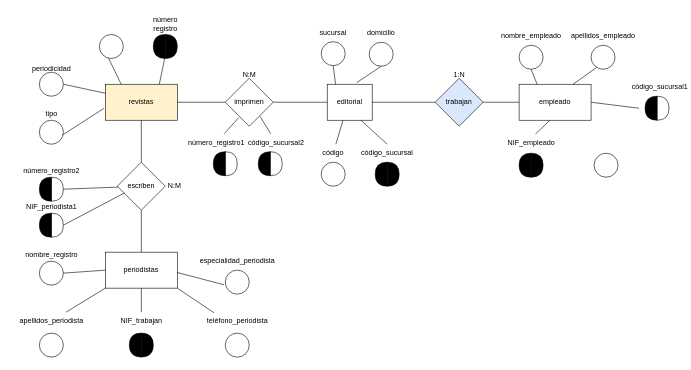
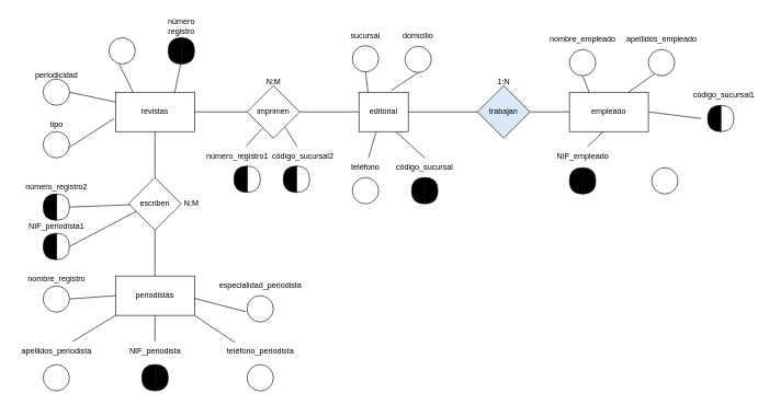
  <mxCell id="0" />
  <mxCell id="1" parent="0" />
  <mxCell id="2" value="empleado" style="rounded=0;whiteSpace=wrap;html=1;" vertex="1" parent="1"><mxGeometry x="865" y="140" width="120" height="60" as="geometry" /></mxCell>
  <mxCell id="3" value="editorial" style="rounded=0;whiteSpace=wrap;html=1;" vertex="1" parent="1"><mxGeometry x="545" y="140" width="75" height="60" as="geometry" /></mxCell>
- <mxCell id="4" value="revistas" style="rounded=0;whiteSpace=wrap;html=1;fillColor=#fff2cc;" vertex="1" parent="1"><mxGeometry x="175" y="140" width="120" height="60" as="geometry" /></mxCell>
+ <mxCell id="4" value="revistas" style="rounded=0;whiteSpace=wrap;html=1;" vertex="1" parent="1"><mxGeometry x="175" y="140" width="120" height="60" as="geometry" /></mxCell>
  <mxCell id="5" value="periodistas" style="rounded=0;whiteSpace=wrap;html=1;" vertex="1" parent="1"><mxGeometry x="175" y="420" width="120" height="60" as="geometry" /></mxCell>
  <mxCell id="6" value="1:N" style="text;html=1;align=center;verticalAlign=middle;resizable=0;points=[];autosize=1;strokeColor=none;fillColor=none;" vertex="1" parent="1"><mxGeometry x="745" y="110" width="40" height="30" as="geometry" /></mxCell>
  <mxCell id="7" value="trabajan" style="rhombus;whiteSpace=wrap;html=1;fillColor=#dae8fc;" vertex="1" parent="1"><mxGeometry x="725" y="130" width="80" height="80" as="geometry" /></mxCell>
  <mxCell id="8" value="imprimen" style="rhombus;whiteSpace=wrap;html=1;" vertex="1" parent="1"><mxGeometry x="375" y="130" width="80" height="80" as="geometry" /></mxCell>
  <mxCell id="9" value="escriben" style="rhombus;whiteSpace=wrap;html=1;" vertex="1" parent="1"><mxGeometry x="195" y="270" width="80" height="80" as="geometry" /></mxCell>
  <mxCell id="10" value="N:M" style="text;html=1;align=center;verticalAlign=middle;resizable=0;points=[];autosize=1;strokeColor=none;fillColor=none;" vertex="1" parent="1"><mxGeometry x="390" y="110" width="50" height="30" as="geometry" /></mxCell>
  <mxCell id="11" value="N:M" style="text;html=1;align=center;verticalAlign=middle;resizable=0;points=[];autosize=1;strokeColor=none;fillColor=none;" vertex="1" parent="1"><mxGeometry x="265" y="295" width="50" height="30" as="geometry" /></mxCell>
  <mxCell id="12" value="" style="endArrow=none;html=1;rounded=0;entryX=0;entryY=0.5;entryDx=0;entryDy=0;exitX=1;exitY=0.5;exitDx=0;exitDy=0;" edge="1" parent="1" source="7" target="2"><mxGeometry width="50" height="50" relative="1" as="geometry"><mxPoint x="635" y="250" as="sourcePoint" /><mxPoint x="685" y="200" as="targetPoint" /></mxGeometry></mxCell>
  <mxCell id="13" value="" style="endArrow=none;html=1;rounded=0;entryX=0;entryY=0.5;entryDx=0;entryDy=0;exitX=1;exitY=0.5;exitDx=0;exitDy=0;" edge="1" parent="1" source="3" target="7"><mxGeometry width="50" height="50" relative="1" as="geometry"><mxPoint x="635" y="250" as="sourcePoint" /><mxPoint x="685" y="200" as="targetPoint" /></mxGeometry></mxCell>
  <mxCell id="14" value="" style="endArrow=none;html=1;rounded=0;entryX=0;entryY=0.5;entryDx=0;entryDy=0;exitX=1;exitY=0.5;exitDx=0;exitDy=0;" edge="1" parent="1" source="8" target="3"><mxGeometry width="50" height="50" relative="1" as="geometry"><mxPoint x="635" y="250" as="sourcePoint" /><mxPoint x="685" y="200" as="targetPoint" /></mxGeometry></mxCell>
  <mxCell id="15" value="" style="endArrow=none;html=1;rounded=0;entryX=0;entryY=0.5;entryDx=0;entryDy=0;exitX=1;exitY=0.5;exitDx=0;exitDy=0;" edge="1" parent="1" source="4" target="8"><mxGeometry width="50" height="50" relative="1" as="geometry"><mxPoint x="635" y="250" as="sourcePoint" /><mxPoint x="685" y="200" as="targetPoint" /></mxGeometry></mxCell>
  <mxCell id="16" value="" style="endArrow=none;html=1;rounded=0;exitX=0.5;exitY=0;exitDx=0;exitDy=0;entryX=0.5;entryY=1;entryDx=0;entryDy=0;" edge="1" parent="1" source="9" target="4"><mxGeometry width="50" height="50" relative="1" as="geometry"><mxPoint x="635" y="250" as="sourcePoint" /><mxPoint x="685" y="200" as="targetPoint" /></mxGeometry></mxCell>
  <mxCell id="17" value="" style="endArrow=none;html=1;rounded=0;entryX=0.5;entryY=0;entryDx=0;entryDy=0;exitX=0.5;exitY=1;exitDx=0;exitDy=0;" edge="1" parent="1" source="9" target="5"><mxGeometry width="50" height="50" relative="1" as="geometry"><mxPoint x="635" y="250" as="sourcePoint" /><mxPoint x="685" y="200" as="targetPoint" /></mxGeometry></mxCell>
  <mxCell id="18" value="sucursal" style="text;html=1;strokeColor=none;fillColor=none;align=center;verticalAlign=middle;whiteSpace=wrap;rounded=0;" vertex="1" parent="1"><mxGeometry x="525" y="40" width="60" height="30" as="geometry" /></mxCell>
  <mxCell id="19" value="domicilio" style="text;html=1;strokeColor=none;fillColor=none;align=center;verticalAlign=middle;whiteSpace=wrap;rounded=0;" vertex="1" parent="1"><mxGeometry x="605" y="40" width="60" height="30" as="geometry" /></mxCell>
- <mxCell id="20" value="código" style="text;html=1;strokeColor=none;fillColor=none;align=center;verticalAlign=middle;whiteSpace=wrap;rounded=0;" vertex="1" parent="1"><mxGeometry x="525" y="240" width="60" height="30" as="geometry" /></mxCell>
+ <mxCell id="20" value="teléfono" style="text;html=1;strokeColor=none;fillColor=none;align=center;verticalAlign=middle;whiteSpace=wrap;rounded=0;" vertex="1" parent="1"><mxGeometry x="525" y="240" width="60" height="30" as="geometry" /></mxCell>
  <mxCell id="21" value="código_sucursal" style="text;html=1;strokeColor=none;fillColor=none;align=center;verticalAlign=middle;whiteSpace=wrap;rounded=0;" vertex="1" parent="1"><mxGeometry x="615" y="240" width="60" height="30" as="geometry" /></mxCell>
  <mxCell id="22" value="nombre_empleado" style="text;html=1;align=center;verticalAlign=middle;resizable=0;points=[];autosize=1;strokeColor=none;fillColor=none;" vertex="1" parent="1"><mxGeometry x="825" y="45" width="120" height="30" as="geometry" /></mxCell>
  <mxCell id="23" value="apellidos_empleado" style="text;html=1;align=center;verticalAlign=middle;resizable=0;points=[];autosize=1;strokeColor=none;fillColor=none;" vertex="1" parent="1"><mxGeometry x="940" y="45" width="130" height="30" as="geometry" /></mxCell>
  <mxCell id="24" value="NIF_empleado" style="text;html=1;align=center;verticalAlign=middle;resizable=0;points=[];autosize=1;strokeColor=none;fillColor=none;" vertex="1" parent="1"><mxGeometry x="835" y="222.5" width="100" height="30" as="geometry" /></mxCell>
  <mxCell id="25" value="número&lt;br&gt;registro" style="text;html=1;align=center;verticalAlign=middle;resizable=0;points=[];autosize=1;strokeColor=none;fillColor=none;" vertex="1" parent="1"><mxGeometry x="245" y="20" width="60" height="40" as="geometry" /></mxCell>
  <mxCell id="26" value="periodicidad" style="text;html=1;align=center;verticalAlign=middle;resizable=0;points=[];autosize=1;strokeColor=none;fillColor=none;" vertex="1" parent="1"><mxGeometry x="40" y="99" width="90" height="30" as="geometry" /></mxCell>
  <mxCell id="27" value="tipo" style="text;html=1;align=center;verticalAlign=middle;resizable=0;points=[];autosize=1;strokeColor=none;fillColor=none;" vertex="1" parent="1"><mxGeometry x="65" y="175" width="40" height="30" as="geometry" /></mxCell>
  <mxCell id="28" value="nombre_registro" style="text;html=1;align=center;verticalAlign=middle;resizable=0;points=[];autosize=1;strokeColor=none;fillColor=none;" vertex="1" parent="1"><mxGeometry x="25" y="410" width="120" height="30" as="geometry" /></mxCell>
  <mxCell id="29" value="apellidos_periodista" style="text;html=1;align=center;verticalAlign=middle;resizable=0;points=[];autosize=1;strokeColor=none;fillColor=none;" vertex="1" parent="1"><mxGeometry x="20" y="520" width="130" height="30" as="geometry" /></mxCell>
- <mxCell id="30" value="NIF_trabajan" style="text;html=1;align=center;verticalAlign=middle;resizable=0;points=[];autosize=1;strokeColor=none;fillColor=none;" vertex="1" parent="1"><mxGeometry x="185" y="520" width="100" height="30" as="geometry" /></mxCell>
+ <mxCell id="30" value="NIF_periodista" style="text;html=1;align=center;verticalAlign=middle;resizable=0;points=[];autosize=1;strokeColor=none;fillColor=none;" vertex="1" parent="1"><mxGeometry x="185" y="520" width="100" height="30" as="geometry" /></mxCell>
  <mxCell id="31" value="teléfono_periodista" style="text;html=1;align=center;verticalAlign=middle;resizable=0;points=[];autosize=1;strokeColor=none;fillColor=none;" vertex="1" parent="1"><mxGeometry x="335" y="520" width="120" height="30" as="geometry" /></mxCell>
  <mxCell id="32" value="especialidad_periodista" style="text;html=1;align=center;verticalAlign=middle;resizable=0;points=[];autosize=1;strokeColor=none;fillColor=none;" vertex="1" parent="1"><mxGeometry x="320" y="420" width="150" height="30" as="geometry" /></mxCell>
  <mxCell id="33" value="" style="group" vertex="1" connectable="0" parent="1"><mxGeometry x="865" y="255" width="40" height="40" as="geometry" /></mxCell>
  <mxCell id="34" value="" style="shape=or;whiteSpace=wrap;html=1;fillColor=#000000;gradientColor=none;gradientDirection=east;" vertex="1" parent="33"><mxGeometry x="20" width="20" height="40" as="geometry" /></mxCell>
  <mxCell id="35" value="" style="shape=or;whiteSpace=wrap;html=1;fillColor=#000000;gradientColor=none;gradientDirection=east;rotation=-180;" vertex="1" parent="33"><mxGeometry width="20" height="40" as="geometry" /></mxCell>
  <mxCell id="36" value="" style="group" vertex="1" connectable="0" parent="1"><mxGeometry x="625" y="270" width="40" height="40" as="geometry" /></mxCell>
  <mxCell id="37" value="" style="shape=or;whiteSpace=wrap;html=1;fillColor=#000000;gradientColor=none;gradientDirection=east;" vertex="1" parent="36"><mxGeometry x="20" width="20" height="40" as="geometry" /></mxCell>
  <mxCell id="38" value="" style="shape=or;whiteSpace=wrap;html=1;fillColor=#000000;gradientColor=none;gradientDirection=east;rotation=-180;" vertex="1" parent="36"><mxGeometry width="20" height="40" as="geometry" /></mxCell>
  <mxCell id="39" value="" style="group" vertex="1" connectable="0" parent="1"><mxGeometry x="255" y="57" width="40" height="40" as="geometry" /></mxCell>
  <mxCell id="40" value="" style="shape=or;whiteSpace=wrap;html=1;fillColor=#000000;gradientColor=none;gradientDirection=east;" vertex="1" parent="39"><mxGeometry x="20" width="20" height="40" as="geometry" /></mxCell>
  <mxCell id="41" value="" style="shape=or;whiteSpace=wrap;html=1;fillColor=#000000;gradientColor=none;gradientDirection=east;rotation=-180;" vertex="1" parent="39"><mxGeometry width="20" height="40" as="geometry" /></mxCell>
  <mxCell id="42" value="" style="ellipse;whiteSpace=wrap;html=1;aspect=fixed;fillColor=#FFFFFF;gradientColor=none;gradientDirection=east;" vertex="1" parent="1"><mxGeometry x="865" y="75" width="40" height="40" as="geometry" /></mxCell>
  <mxCell id="43" value="" style="ellipse;whiteSpace=wrap;html=1;aspect=fixed;fillColor=#FFFFFF;gradientColor=none;gradientDirection=east;" vertex="1" parent="1"><mxGeometry x="985" y="75" width="40" height="40" as="geometry" /></mxCell>
  <mxCell id="44" value="" style="ellipse;whiteSpace=wrap;html=1;aspect=fixed;fillColor=#FFFFFF;gradientColor=none;gradientDirection=east;" vertex="1" parent="1"><mxGeometry x="990" y="255" width="40" height="40" as="geometry" /></mxCell>
  <mxCell id="45" value="" style="group" vertex="1" connectable="0" parent="1"><mxGeometry x="1075" y="160" width="40" height="40" as="geometry" /></mxCell>
  <mxCell id="46" value="" style="shape=or;whiteSpace=wrap;html=1;fillColor=default;gradientColor=none;gradientDirection=east;" vertex="1" parent="45"><mxGeometry x="20" width="20" height="40" as="geometry" /></mxCell>
  <mxCell id="47" value="" style="shape=or;whiteSpace=wrap;html=1;fillColor=#000000;gradientColor=none;gradientDirection=east;rotation=-180;" vertex="1" parent="45"><mxGeometry width="20" height="40" as="geometry" /></mxCell>
  <mxCell id="48" value="código_sucursal1" style="text;html=1;strokeColor=none;fillColor=none;align=center;verticalAlign=middle;whiteSpace=wrap;rounded=0;" vertex="1" parent="1"><mxGeometry x="1070" y="130" width="60" height="30" as="geometry" /></mxCell>
  <mxCell id="49" value="" style="ellipse;whiteSpace=wrap;html=1;aspect=fixed;fillColor=#FFFFFF;gradientColor=none;gradientDirection=east;" vertex="1" parent="1"><mxGeometry x="535" y="69" width="40" height="40" as="geometry" /></mxCell>
  <mxCell id="50" value="" style="ellipse;whiteSpace=wrap;html=1;aspect=fixed;fillColor=#FFFFFF;gradientColor=none;gradientDirection=east;" vertex="1" parent="1"><mxGeometry x="615" y="70" width="40" height="40" as="geometry" /></mxCell>
  <mxCell id="51" value="" style="ellipse;whiteSpace=wrap;html=1;aspect=fixed;fillColor=#FFFFFF;gradientColor=none;gradientDirection=east;" vertex="1" parent="1"><mxGeometry x="535" y="270" width="40" height="40" as="geometry" /></mxCell>
  <mxCell id="52" value="" style="ellipse;whiteSpace=wrap;html=1;aspect=fixed;fillColor=#FFFFFF;gradientColor=none;gradientDirection=east;" vertex="1" parent="1"><mxGeometry x="165" y="57" width="40" height="40" as="geometry" /></mxCell>
  <mxCell id="53" value="" style="ellipse;whiteSpace=wrap;html=1;aspect=fixed;fillColor=#FFFFFF;gradientColor=none;gradientDirection=east;" vertex="1" parent="1"><mxGeometry x="65" y="120" width="40" height="40" as="geometry" /></mxCell>
  <mxCell id="54" value="" style="ellipse;whiteSpace=wrap;html=1;aspect=fixed;fillColor=#FFFFFF;gradientColor=none;gradientDirection=east;" vertex="1" parent="1"><mxGeometry x="65" y="200" width="40" height="40" as="geometry" /></mxCell>
  <mxCell id="55" value="" style="group" vertex="1" connectable="0" parent="1"><mxGeometry x="355" y="235" width="70" height="40" as="geometry" /></mxCell>
  <mxCell id="56" value="" style="shape=or;whiteSpace=wrap;html=1;fillColor=default;gradientColor=none;gradientDirection=east;" vertex="1" parent="55"><mxGeometry x="20" y="17.5" width="20" height="40" as="geometry" /></mxCell>
  <mxCell id="57" value="" style="shape=or;whiteSpace=wrap;html=1;fillColor=#000000;gradientColor=none;gradientDirection=east;rotation=-180;" vertex="1" parent="55"><mxGeometry y="17.5" width="20" height="40" as="geometry" /></mxCell>
  <mxCell id="58" value="" style="group" vertex="1" connectable="0" parent="1"><mxGeometry x="430" y="252.5" width="40" height="40" as="geometry" /></mxCell>
  <mxCell id="59" value="" style="shape=or;whiteSpace=wrap;html=1;fillColor=default;gradientColor=none;gradientDirection=east;" vertex="1" parent="58"><mxGeometry x="20" width="20" height="40" as="geometry" /></mxCell>
  <mxCell id="60" value="" style="shape=or;whiteSpace=wrap;html=1;fillColor=#000000;gradientColor=none;gradientDirection=east;rotation=-180;" vertex="1" parent="58"><mxGeometry width="20" height="40" as="geometry" /></mxCell>
  <mxCell id="61" value="código_sucursal2" style="text;html=1;strokeColor=none;fillColor=none;align=center;verticalAlign=middle;whiteSpace=wrap;rounded=0;" vertex="1" parent="1"><mxGeometry x="430" y="222.5" width="60" height="30" as="geometry" /></mxCell>
  <mxCell id="62" value="" style="ellipse;whiteSpace=wrap;html=1;aspect=fixed;fillColor=#FFFFFF;gradientColor=none;gradientDirection=east;" vertex="1" parent="1"><mxGeometry x="65" y="435" width="40" height="40" as="geometry" /></mxCell>
  <mxCell id="63" value="" style="ellipse;whiteSpace=wrap;html=1;aspect=fixed;fillColor=#FFFFFF;gradientColor=none;gradientDirection=east;" vertex="1" parent="1"><mxGeometry x="65" y="555" width="40" height="40" as="geometry" /></mxCell>
  <mxCell id="64" value="" style="ellipse;whiteSpace=wrap;html=1;aspect=fixed;fillColor=#FFFFFF;gradientColor=none;gradientDirection=east;" vertex="1" parent="1"><mxGeometry x="375" y="555" width="40" height="40" as="geometry" /></mxCell>
  <mxCell id="65" value="" style="ellipse;whiteSpace=wrap;html=1;aspect=fixed;fillColor=#FFFFFF;gradientColor=none;gradientDirection=east;" vertex="1" parent="1"><mxGeometry x="375" y="450" width="40" height="40" as="geometry" /></mxCell>
  <mxCell id="66" value="" style="group" vertex="1" connectable="0" parent="1"><mxGeometry x="215" y="555" width="40" height="40" as="geometry" /></mxCell>
  <mxCell id="67" value="" style="shape=or;whiteSpace=wrap;html=1;fillColor=#000000;gradientColor=none;gradientDirection=east;" vertex="1" parent="66"><mxGeometry x="20" width="20" height="40" as="geometry" /></mxCell>
  <mxCell id="68" value="" style="shape=or;whiteSpace=wrap;html=1;fillColor=#000000;gradientColor=none;gradientDirection=east;rotation=-180;" vertex="1" parent="66"><mxGeometry width="20" height="40" as="geometry" /></mxCell>
  <mxCell id="69" value="número_registro2" style="text;html=1;align=center;verticalAlign=middle;resizable=0;points=[];autosize=1;strokeColor=none;fillColor=none;" vertex="1" parent="1"><mxGeometry x="25" y="270" width="120" height="30" as="geometry" /></mxCell>
  <mxCell id="70" value="NIF_periodista1" style="text;html=1;align=center;verticalAlign=middle;resizable=0;points=[];autosize=1;strokeColor=none;fillColor=none;" vertex="1" parent="1"><mxGeometry x="30" y="330" width="110" height="30" as="geometry" /></mxCell>
  <mxCell id="71" value="" style="shape=or;whiteSpace=wrap;html=1;fillColor=default;gradientColor=none;gradientDirection=east;" vertex="1" parent="1"><mxGeometry x="85" y="295" width="20" height="40" as="geometry" /></mxCell>
  <mxCell id="72" value="" style="shape=or;whiteSpace=wrap;html=1;fillColor=#000000;gradientColor=none;gradientDirection=east;rotation=-180;" vertex="1" parent="1"><mxGeometry x="65" y="295" width="20" height="40" as="geometry" /></mxCell>
  <mxCell id="73" value="" style="shape=or;whiteSpace=wrap;html=1;fillColor=default;gradientColor=none;gradientDirection=east;" vertex="1" parent="1"><mxGeometry x="85" y="355" width="20" height="40" as="geometry" /></mxCell>
  <mxCell id="74" value="" style="shape=or;whiteSpace=wrap;html=1;fillColor=#000000;gradientColor=none;gradientDirection=east;rotation=-180;" vertex="1" parent="1"><mxGeometry x="65" y="355" width="20" height="40" as="geometry" /></mxCell>
  <mxCell id="75" value="número_registro1" style="text;html=1;align=center;verticalAlign=middle;resizable=0;points=[];autosize=1;strokeColor=none;fillColor=none;" vertex="1" parent="1"><mxGeometry x="300" y="222.5" width="120" height="30" as="geometry" /></mxCell>
  <mxCell id="76" value="" style="endArrow=none;html=1;rounded=0;entryX=0.5;entryY=1;entryDx=0;entryDy=0;exitX=0.185;exitY=0.002;exitDx=0;exitDy=0;exitPerimeter=0;" edge="1" parent="1" source="3" target="49"><mxGeometry width="50" height="50" relative="1" as="geometry"><mxPoint x="565" y="170" as="sourcePoint" /><mxPoint x="615" y="120" as="targetPoint" /></mxGeometry></mxCell>
  <mxCell id="77" value="" style="endArrow=none;html=1;rounded=0;entryX=0.5;entryY=1;entryDx=0;entryDy=0;exitX=0.657;exitY=-0.046;exitDx=0;exitDy=0;exitPerimeter=0;" edge="1" parent="1" source="3" target="50"><mxGeometry width="50" height="50" relative="1" as="geometry"><mxPoint x="577.2" y="150.12" as="sourcePoint" /><mxPoint x="565" y="119" as="targetPoint" /></mxGeometry></mxCell>
  <mxCell id="78" value="" style="endArrow=none;html=1;rounded=0;entryX=0.75;entryY=1;entryDx=0;entryDy=0;exitX=0.5;exitY=0;exitDx=0;exitDy=0;" edge="1" parent="1" source="21" target="3"><mxGeometry width="50" height="50" relative="1" as="geometry"><mxPoint x="633.84" y="147.24" as="sourcePoint" /><mxPoint x="645" y="120" as="targetPoint" /></mxGeometry></mxCell>
  <mxCell id="79" value="" style="endArrow=none;html=1;rounded=0;entryX=0.348;entryY=1.01;entryDx=0;entryDy=0;entryPerimeter=0;" edge="1" parent="1" source="20" target="3"><mxGeometry width="50" height="50" relative="1" as="geometry"><mxPoint x="655" y="250" as="sourcePoint" /><mxPoint x="645" y="210" as="targetPoint" /></mxGeometry></mxCell>
  <mxCell id="80" value="" style="endArrow=none;html=1;rounded=0;entryX=0.25;entryY=0;entryDx=0;entryDy=0;exitX=0.5;exitY=1;exitDx=0;exitDy=0;" edge="1" parent="1" source="42" target="2"><mxGeometry width="50" height="50" relative="1" as="geometry"><mxPoint x="885" y="230" as="sourcePoint" /><mxPoint x="935" y="180" as="targetPoint" /></mxGeometry></mxCell>
  <mxCell id="81" value="" style="endArrow=none;html=1;rounded=0;entryX=0.75;entryY=0;entryDx=0;entryDy=0;exitX=0.233;exitY=0.925;exitDx=0;exitDy=0;exitPerimeter=0;" edge="1" parent="1" source="43" target="2"><mxGeometry width="50" height="50" relative="1" as="geometry"><mxPoint x="895" y="125" as="sourcePoint" /><mxPoint x="905" y="150" as="targetPoint" /></mxGeometry></mxCell>
  <mxCell id="82" value="" style="endArrow=none;html=1;rounded=0;entryX=0.427;entryY=1.002;entryDx=0;entryDy=0;exitX=0.574;exitY=0.015;exitDx=0;exitDy=0;exitPerimeter=0;entryPerimeter=0;" edge="1" parent="1" source="24" target="2"><mxGeometry width="50" height="50" relative="1" as="geometry"><mxPoint x="1002.84" y="232.47" as="sourcePoint" /><mxPoint x="965" y="210" as="targetPoint" /></mxGeometry></mxCell>
  <mxCell id="83" value="" style="endArrow=none;html=1;rounded=0;entryX=1;entryY=0.5;entryDx=0;entryDy=0;" edge="1" parent="1" target="2"><mxGeometry width="50" height="50" relative="1" as="geometry"><mxPoint x="1065" y="180" as="sourcePoint" /><mxPoint x="926.24" y="210.12" as="targetPoint" /></mxGeometry></mxCell>
  <mxCell id="84" value="" style="endArrow=none;html=1;rounded=0;entryX=0.277;entryY=0.823;entryDx=0;entryDy=0;entryPerimeter=0;" edge="1" parent="1" source="75" target="8"><mxGeometry width="50" height="50" relative="1" as="geometry"><mxPoint x="365" y="250" as="sourcePoint" /><mxPoint x="415" y="200" as="targetPoint" /></mxGeometry></mxCell>
  <mxCell id="85" value="" style="endArrow=none;html=1;rounded=0;entryX=0.724;entryY=0.793;entryDx=0;entryDy=0;entryPerimeter=0;" edge="1" parent="1" source="61" target="8"><mxGeometry width="50" height="50" relative="1" as="geometry"><mxPoint x="367.72" y="232.95" as="sourcePoint" /><mxPoint x="407.16" y="205.84" as="targetPoint" /></mxGeometry></mxCell>
  <mxCell id="86" value="" style="endArrow=none;html=1;rounded=0;entryX=0.388;entryY=0.994;entryDx=0;entryDy=0;entryPerimeter=0;exitX=0.221;exitY=0.002;exitDx=0;exitDy=0;exitPerimeter=0;" edge="1" parent="1" source="4" target="52"><mxGeometry width="50" height="50" relative="1" as="geometry"><mxPoint x="185" y="150" as="sourcePoint" /><mxPoint x="235" y="100" as="targetPoint" /></mxGeometry></mxCell>
  <mxCell id="87" value="" style="endArrow=none;html=1;rounded=0;entryX=-0.033;entryY=0.958;entryDx=0;entryDy=0;entryPerimeter=0;exitX=0.75;exitY=0;exitDx=0;exitDy=0;" edge="1" parent="1" source="4" target="40"><mxGeometry width="50" height="50" relative="1" as="geometry"><mxPoint x="211.52" y="150.12" as="sourcePoint" /><mxPoint x="190.52" y="106.76" as="targetPoint" /></mxGeometry></mxCell>
  <mxCell id="88" value="" style="endArrow=none;html=1;rounded=0;entryX=1;entryY=0.5;entryDx=0;entryDy=0;exitX=0;exitY=0.25;exitDx=0;exitDy=0;" edge="1" parent="1" source="4" target="53"><mxGeometry width="50" height="50" relative="1" as="geometry"><mxPoint x="275" y="150" as="sourcePoint" /><mxPoint x="284.34" y="105.32" as="targetPoint" /></mxGeometry></mxCell>
  <mxCell id="89" value="" style="endArrow=none;html=1;rounded=0;entryX=0.971;entryY=0.61;entryDx=0;entryDy=0;entryPerimeter=0;exitX=-0.017;exitY=0.668;exitDx=0;exitDy=0;exitPerimeter=0;" edge="1" parent="1" source="4" target="54"><mxGeometry width="50" height="50" relative="1" as="geometry"><mxPoint x="185" y="165" as="sourcePoint" /><mxPoint x="118.6" y="150.08" as="targetPoint" /></mxGeometry></mxCell>
  <mxCell id="90" value="" style="endArrow=none;html=1;rounded=0;entryX=1;entryY=0.5;entryDx=0;entryDy=0;entryPerimeter=0;" edge="1" parent="1" source="9" target="71"><mxGeometry width="50" height="50" relative="1" as="geometry"><mxPoint x="182.96" y="190.08" as="sourcePoint" /><mxPoint x="113.84" y="234.4" as="targetPoint" /></mxGeometry></mxCell>
  <mxCell id="91" value="" style="endArrow=none;html=1;rounded=0;entryX=1;entryY=0.5;entryDx=0;entryDy=0;entryPerimeter=0;" edge="1" parent="1" target="73"><mxGeometry width="50" height="50" relative="1" as="geometry"><mxPoint x="206.481" y="321.481" as="sourcePoint" /><mxPoint x="115" y="325" as="targetPoint" /></mxGeometry></mxCell>
  <mxCell id="92" value="" style="endArrow=none;html=1;rounded=0;entryX=1;entryY=0.5;entryDx=0;entryDy=0;exitX=0;exitY=0.5;exitDx=0;exitDy=0;" edge="1" parent="1" source="5" target="62"><mxGeometry width="50" height="50" relative="1" as="geometry"><mxPoint x="216.481" y="331.481" as="sourcePoint" /><mxPoint x="125" y="335" as="targetPoint" /></mxGeometry></mxCell>
  <mxCell id="93" value="" style="endArrow=none;html=1;rounded=0;exitX=0;exitY=1;exitDx=0;exitDy=0;" edge="1" parent="1" source="5" target="29"><mxGeometry width="50" height="50" relative="1" as="geometry"><mxPoint x="182" y="457.72" as="sourcePoint" /><mxPoint x="115" y="465" as="targetPoint" /></mxGeometry></mxCell>
  <mxCell id="94" value="" style="endArrow=none;html=1;rounded=0;exitX=0.5;exitY=1;exitDx=0;exitDy=0;" edge="1" parent="1" source="5" target="30"><mxGeometry width="50" height="50" relative="1" as="geometry"><mxPoint x="185" y="460" as="sourcePoint" /><mxPoint x="115" y="465" as="targetPoint" /></mxGeometry></mxCell>
  <mxCell id="95" value="" style="endArrow=none;html=1;rounded=0;entryX=0.177;entryY=0.035;entryDx=0;entryDy=0;exitX=1;exitY=1;exitDx=0;exitDy=0;entryPerimeter=0;" edge="1" parent="1" source="5" target="31"><mxGeometry width="50" height="50" relative="1" as="geometry"><mxPoint x="195" y="470" as="sourcePoint" /><mxPoint x="125" y="475" as="targetPoint" /></mxGeometry></mxCell>
  <mxCell id="96" value="" style="endArrow=none;html=1;rounded=0;entryX=-0.052;entryY=0.61;entryDx=0;entryDy=0;exitX=0.998;exitY=0.565;exitDx=0;exitDy=0;entryPerimeter=0;exitPerimeter=0;" edge="1" parent="1" source="5" target="65"><mxGeometry width="50" height="50" relative="1" as="geometry"><mxPoint x="305" y="490" as="sourcePoint" /><mxPoint x="366.24" y="531.05" as="targetPoint" /></mxGeometry></mxCell>
